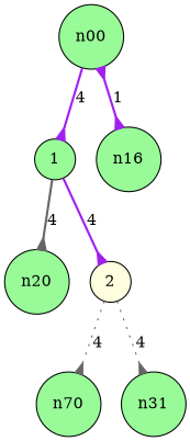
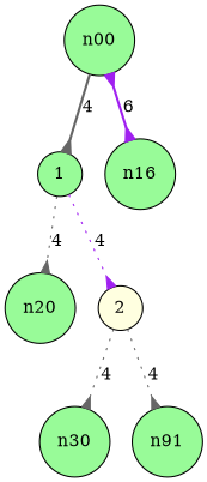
  digraph {
    node [fillcolor=palegreen shape=circle style=filled]
    edge [arrowhead=inv arrowtail=none color=gray40 dir=both style=dotted]
    n10 [label=1 style="solid,filled"]
    n20
    n21 [fillcolor=lightyellow label=2 style="solid,filled"]
    n00
    n11 [label=n16]
-   n30 [label=n70]
-   n31
-   n10 -> n20 [label=4 style=bold]
-   n10 -> n21 [color=purple label=4 style=bold]
+   n30
+   n31 [label=n91]
+   n10 -> n20 [label=4]
+   n10 -> n21 [color=purple label=4]
    n21 -> n30 [label=4]
    n21 -> n31 [label=4]
-   n00 -> n10 [color=purple label=4 style=bold]
-   n00 -> n11 [arrowtail=inv color=purple label=1 style=bold]
+   n00 -> n10 [label=4 style=bold]
+   n00 -> n11 [arrowtail=inv color=purple label=6 style=bold]
  }
